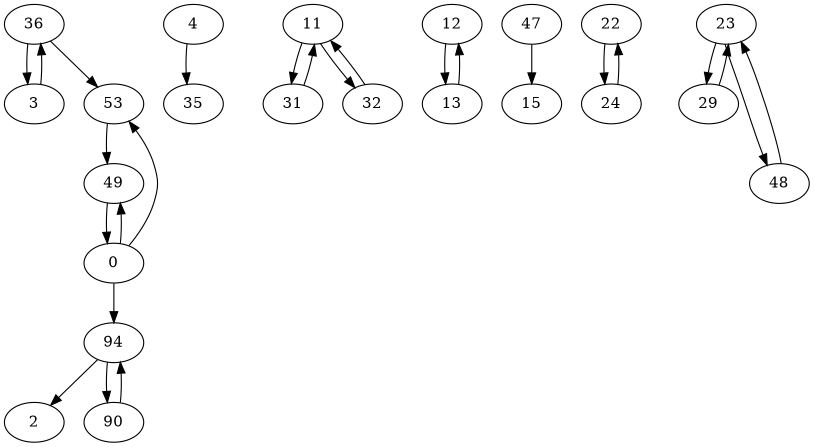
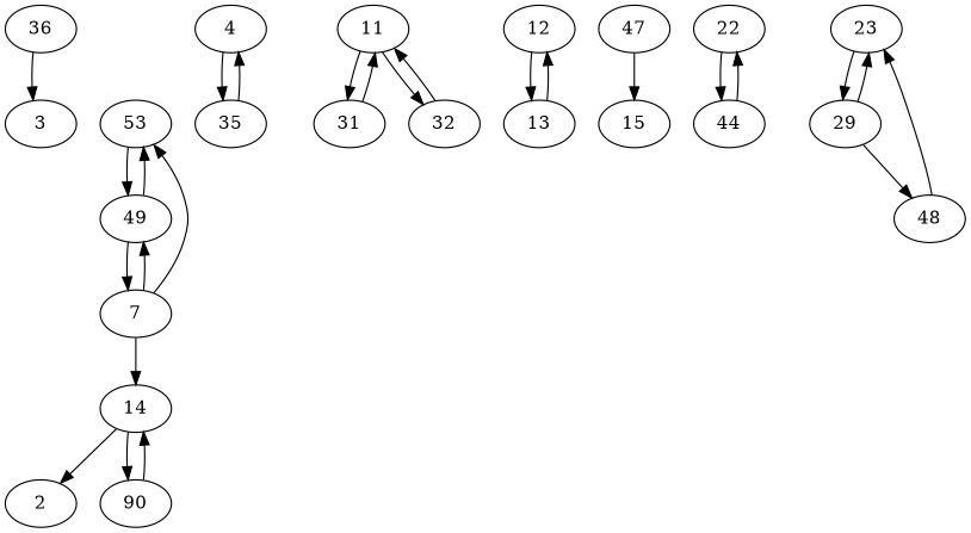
  digraph {
    n1 [label=53]
-   0
+   0 [label=7]
    49
-   14 [label=94]
+   14
    2
    n6 [label=90]
    3
    36
    4
    35
    11
    31
    32
    12
    13
    47
    15
    22
-   24
+   24 [label=44]
    n20 [label=23]
    29
    48
    n1 -> 49
    0 -> n1
    0 -> 49
    0 -> 14
-   36 -> n1
+   49 -> n1
    49 -> 0
    14 -> 2
    14 -> n6
    n6 -> 14
-   3 -> 36
    36 -> 3
    4 -> 35
+   35 -> 4
    11 -> 31
    11 -> 32
    31 -> 11
    32 -> 11
    12 -> 13
    13 -> 12
    47 -> 15
    22 -> 24
    24 -> 22
    n20 -> 29
-   n20 -> 48
+   29 -> 48
    29 -> n20
    48 -> n20
  }
